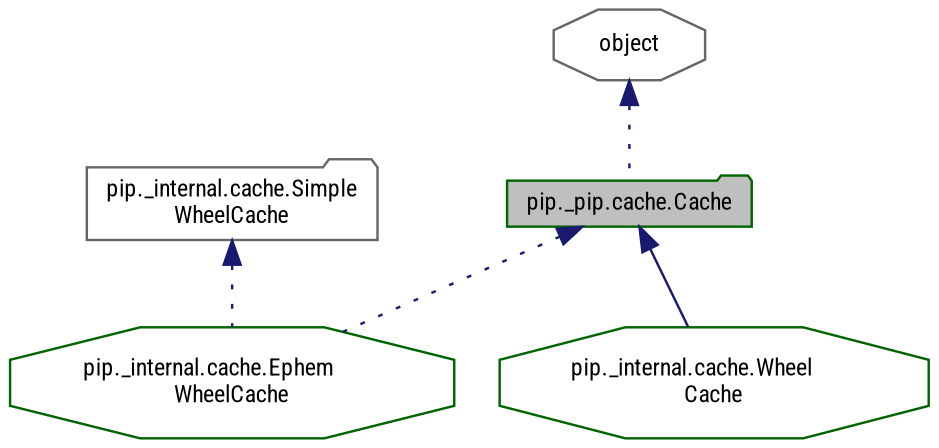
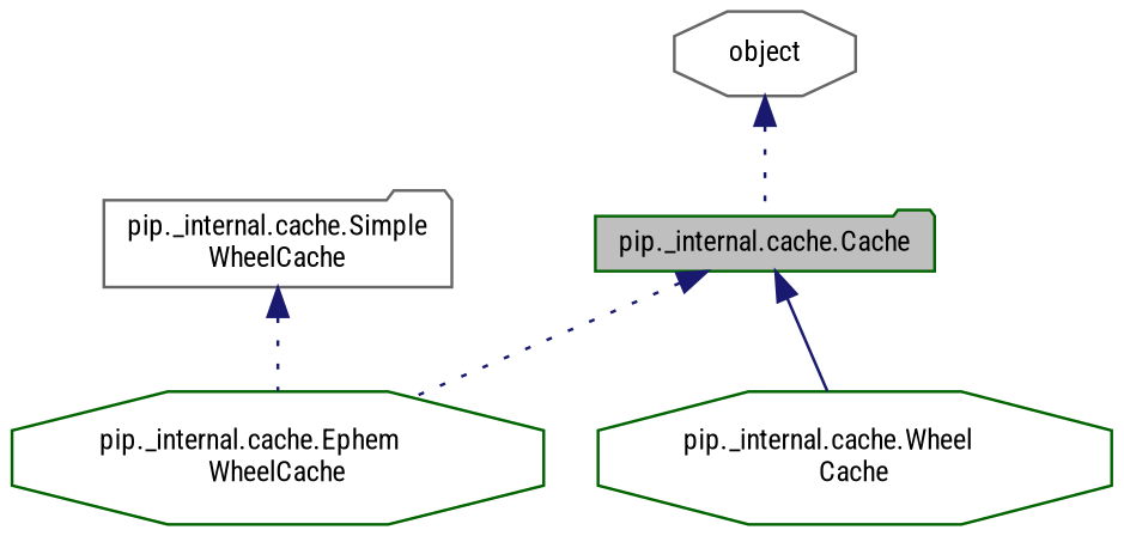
  digraph {
    fontname="Roboto Condensed"
    node [color=darkgreen fillcolor=white fontname="Roboto Condensed" fontsize=10 shape=octagon style=filled]
    edge [color=midnightblue dir=back fontname="Roboto Condensed" fontsize=10 labelfontname=Helvetica labelfontsize=10 style=dotted]
-   n1 [fillcolor=grey75 fontcolor=black height=0.2 label="pip._pip.cache.Cache" shape=folder width=0.4]
+   n1 [fillcolor=grey75 fontcolor=black height=0.2 label="pip._internal.cache.Cache" shape=folder width=0.4]
    n2 [height=0.2 label="pip._internal.cache.Wheel\lCache" width=0.4]
    n3 [height=0.2 label="pip._internal.cache.Ephem\lWheelCache" width=0.4]
    n4 [color=gray40 height=0.2 label="pip._internal.cache.Simple\lWheelCache" shape=folder width=0.4]
    n5 [color=gray40 height=0.2 label=object width=0.4]
    n1 -> n2 [style=solid]
    n1 -> n3
    n4 -> n3
    n5 -> n1
  }
